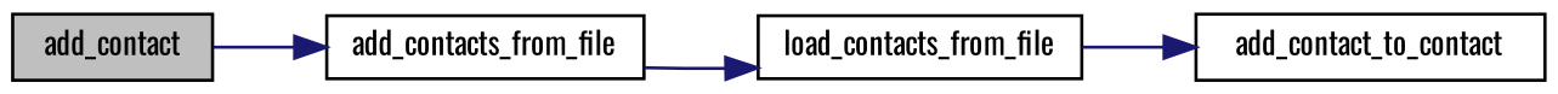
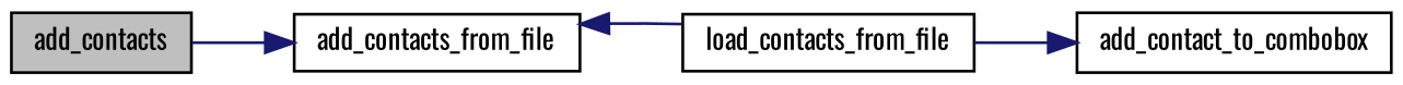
  digraph {
    fontname=Oswald
    rankdir=LR
    node [color=black fillcolor=white fontname=Oswald fontsize=10 shape=record style=filled]
    edge [color=midnightblue fontname=Oswald fontsize=10 labelfontname=Helvetica labelfontsize=10 style=solid]
-   n1 [fillcolor=grey75 fontcolor=black height=0.2 label=add_contact width=0.4]
+   n1 [fillcolor=grey75 fontcolor=black height=0.2 label=add_contacts width=0.4]
    n2 [height=0.2 label=add_contacts_from_file width=0.4]
    n3 [height=0.2 label=load_contacts_from_file width=0.4]
-   n4 [height=0.2 label=add_contact_to_contact width=0.4]
+   n4 [height=0.2 label=add_contact_to_combobox width=0.4]
    n1 -> n2
-   n2 -> n3
+   n3 -> n2
    n3 -> n4
  }
